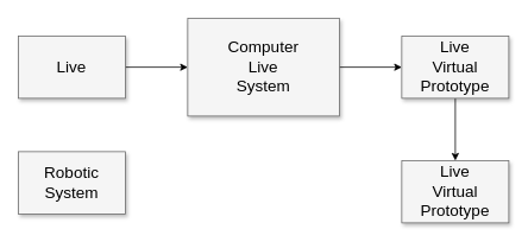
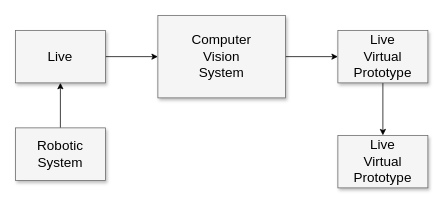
  <mxCell id="0" style=";html=1;" />
  <mxCell id="1" style=";html=1;" parent="0" />
  <mxCell id="2" value="" style="edgeStyle=orthogonalEdgeStyle;rounded=0;orthogonalLoop=1;jettySize=auto;html=1;" edge="1" parent="1" source="3" target="6"><mxGeometry relative="1" as="geometry" /></mxCell>
- <mxCell id="3" value="Computer&lt;br&gt;Live&lt;br&gt;System" style="whiteSpace=wrap;html=1;shadow=1;fontSize=18;fillColor=#f5f5f5;strokeColor=#666666;" parent="1" vertex="1"><mxGeometry x="210" y="20" width="170" height="110" as="geometry" /></mxCell>
+ <mxCell id="3" value="Computer&lt;br&gt;Vision&lt;br&gt;System" style="whiteSpace=wrap;html=1;shadow=1;fontSize=18;fillColor=#f5f5f5;strokeColor=#666666;" parent="1" vertex="1"><mxGeometry x="210" y="20" width="170" height="110" as="geometry" /></mxCell>
  <mxCell id="4" value="Live&lt;br&gt;Virtual&lt;br&gt;Prototype" style="whiteSpace=wrap;html=1;shadow=1;fontSize=18;fillColor=#f5f5f5;strokeColor=#666666;" vertex="1" parent="1"><mxGeometry x="450" y="180" width="120" height="70" as="geometry" /></mxCell>
  <mxCell id="5" value="" style="edgeStyle=orthogonalEdgeStyle;rounded=0;orthogonalLoop=1;jettySize=auto;html=1;" edge="1" parent="1" source="6" target="4"><mxGeometry relative="1" as="geometry" /></mxCell>
  <mxCell id="6" value="Live&lt;br&gt;Virtual&lt;br&gt;Prototype" style="whiteSpace=wrap;html=1;shadow=1;fontSize=18;fillColor=#f5f5f5;strokeColor=#666666;" vertex="1" parent="1"><mxGeometry x="450" y="40" width="120" height="70" as="geometry" /></mxCell>
+ <mxCell id="7" value="" style="edgeStyle=orthogonalEdgeStyle;rounded=0;orthogonalLoop=1;jettySize=auto;html=1;" edge="1" parent="1" source="8" target="10"><mxGeometry relative="1" as="geometry" /></mxCell>
  <mxCell id="8" value="Robotic&lt;br&gt;System" style="whiteSpace=wrap;html=1;shadow=1;fontSize=18;fillColor=#f5f5f5;strokeColor=#666666;" vertex="1" parent="1"><mxGeometry x="20" y="170" width="120" height="70" as="geometry" /></mxCell>
  <mxCell id="9" value="" style="edgeStyle=orthogonalEdgeStyle;rounded=0;orthogonalLoop=1;jettySize=auto;html=1;" edge="1" parent="1" source="10" target="3"><mxGeometry relative="1" as="geometry" /></mxCell>
  <mxCell id="10" value="Live" style="whiteSpace=wrap;html=1;shadow=1;fontSize=18;fillColor=#f5f5f5;strokeColor=#666666;" vertex="1" parent="1"><mxGeometry x="20" y="40" width="120" height="70" as="geometry" /></mxCell>
